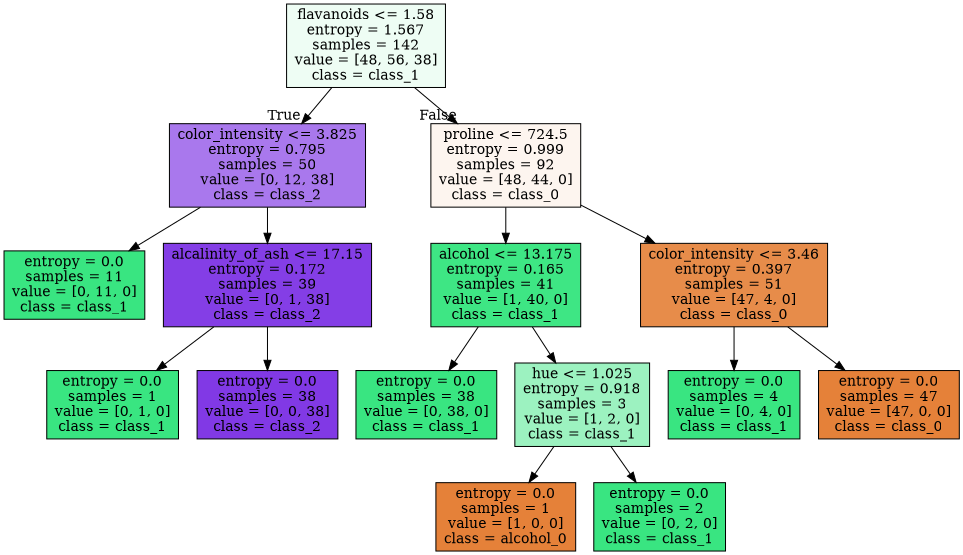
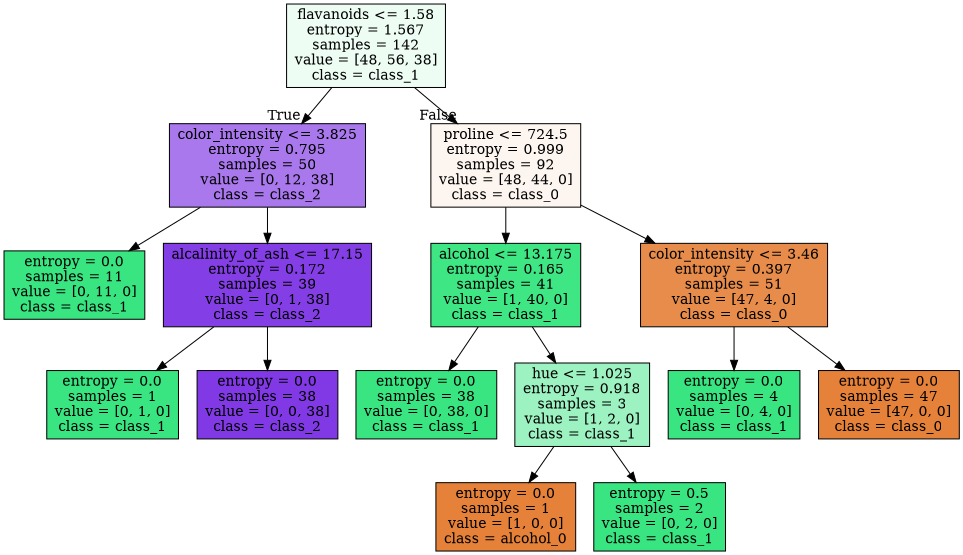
  digraph {
    node [color=black fillcolor="#39e581" shape=box style=filled]
    n1 [fillcolor="#eefdf4" label="flavanoids <= 1.58\nentropy = 1.567\nsamples = 142\nvalue = [48, 56, 38]\nclass = class_1"]
    n2 [fillcolor="#a978ed" label="color_intensity <= 3.825\nentropy = 0.795\nsamples = 50\nvalue = [0, 12, 38]\nclass = class_2"]
    n3 [fillcolor="#fdf5ef" label="proline <= 724.5\nentropy = 0.999\nsamples = 92\nvalue = [48, 44, 0]\nclass = class_0"]
    n4 [label="entropy = 0.0\nsamples = 11\nvalue = [0, 11, 0]\nclass = class_1"]
    n5 [fillcolor="#843ee6" label="alcalinity_of_ash <= 17.15\nentropy = 0.172\nsamples = 39\nvalue = [0, 1, 38]\nclass = class_2"]
    n6 [fillcolor="#3ee684" label="alcohol <= 13.175\nentropy = 0.165\nsamples = 41\nvalue = [1, 40, 0]\nclass = class_1"]
    n7 [fillcolor="#e78c4a" label="color_intensity <= 3.46\nentropy = 0.397\nsamples = 51\nvalue = [47, 4, 0]\nclass = class_0"]
    n8 [label="entropy = 0.0\nsamples = 1\nvalue = [0, 1, 0]\nclass = class_1"]
    n9 [fillcolor="#8139e5" label="entropy = 0.0\nsamples = 38\nvalue = [0, 0, 38]\nclass = class_2"]
    n10 [label="entropy = 0.0\nsamples = 38\nvalue = [0, 38, 0]\nclass = class_1"]
    n11 [fillcolor="#9cf2c0" label="hue <= 1.025\nentropy = 0.918\nsamples = 3\nvalue = [1, 2, 0]\nclass = class_1"]
    n12 [label="entropy = 0.0\nsamples = 4\nvalue = [0, 4, 0]\nclass = class_1"]
    n13 [fillcolor="#e58139" label="entropy = 0.0\nsamples = 47\nvalue = [47, 0, 0]\nclass = class_0"]
    n14 [fillcolor="#e58139" label="entropy = 0.0\nsamples = 1\nvalue = [1, 0, 0]\nclass = alcohol_0"]
-   n15 [label="entropy = 0.0\nsamples = 2\nvalue = [0, 2, 0]\nclass = class_1"]
+   n15 [label="entropy = 0.5\nsamples = 2\nvalue = [0, 2, 0]\nclass = class_1"]
    n1 -> n2 [headlabel=True labelangle=45 labeldistance=2.5]
    n1 -> n3 [headlabel=False labelangle=-45 labeldistance=2.5]
    n2 -> n4
    n2 -> n5
    n3 -> n6
    n3 -> n7
    n5 -> n8
    n5 -> n9
    n6 -> n10
    n6 -> n11
    n7 -> n12
    n7 -> n13
    n11 -> n14
    n11 -> n15
  }
